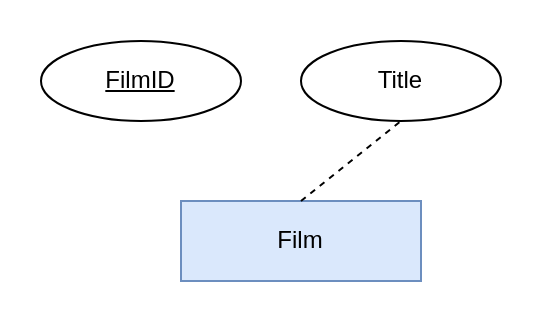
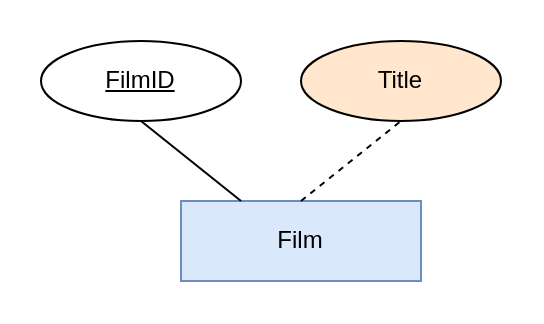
  <mxCell id="0" />
  <mxCell id="1" parent="0" />
  <mxCell id="2" value="Film" style="rounded=0;whiteSpace=wrap;html=1;fillColor=#dae8fc;strokeColor=#6c8ebf;" vertex="1" parent="1"><mxGeometry x="90" y="100" width="120" height="40" as="geometry" /></mxCell>
  <mxCell id="3" value="&lt;u&gt;FilmID&lt;/u&gt;" style="ellipse;whiteSpace=wrap;html=1;" vertex="1" parent="1"><mxGeometry x="20" y="20" width="100" height="40" as="geometry" /></mxCell>
- <mxCell id="5" value="Title" style="ellipse;whiteSpace=wrap;html=1;" vertex="1" parent="1"><mxGeometry x="150" y="20" width="100" height="40" as="geometry" /></mxCell>
+ <mxCell id="4" value="" style="endArrow=none;html=1;exitX=0.25;exitY=0;exitDx=0;exitDy=0;entryX=0.5;entryY=1;entryDx=0;entryDy=0;" edge="1" parent="1" source="2" target="3"><mxGeometry width="50" height="50" relative="1" as="geometry"><mxPoint x="30" y="120" as="sourcePoint" /><mxPoint x="50" y="130" as="targetPoint" /></mxGeometry></mxCell>
+ <mxCell id="5" value="Title" style="ellipse;whiteSpace=wrap;html=1;fillColor=#ffe6cc;" vertex="1" parent="1"><mxGeometry x="150" y="20" width="100" height="40" as="geometry" /></mxCell>
  <mxCell id="6" value="" style="endArrow=none;html=1;entryX=0.5;entryY=1;entryDx=0;entryDy=0;exitX=0.5;exitY=0;exitDx=0;exitDy=0;dashed=1;" edge="1" parent="1" source="2" target="5"><mxGeometry width="50" height="50" relative="1" as="geometry"><mxPoint x="170" y="90" as="sourcePoint" /><mxPoint x="340" y="100" as="targetPoint" /></mxGeometry></mxCell>
